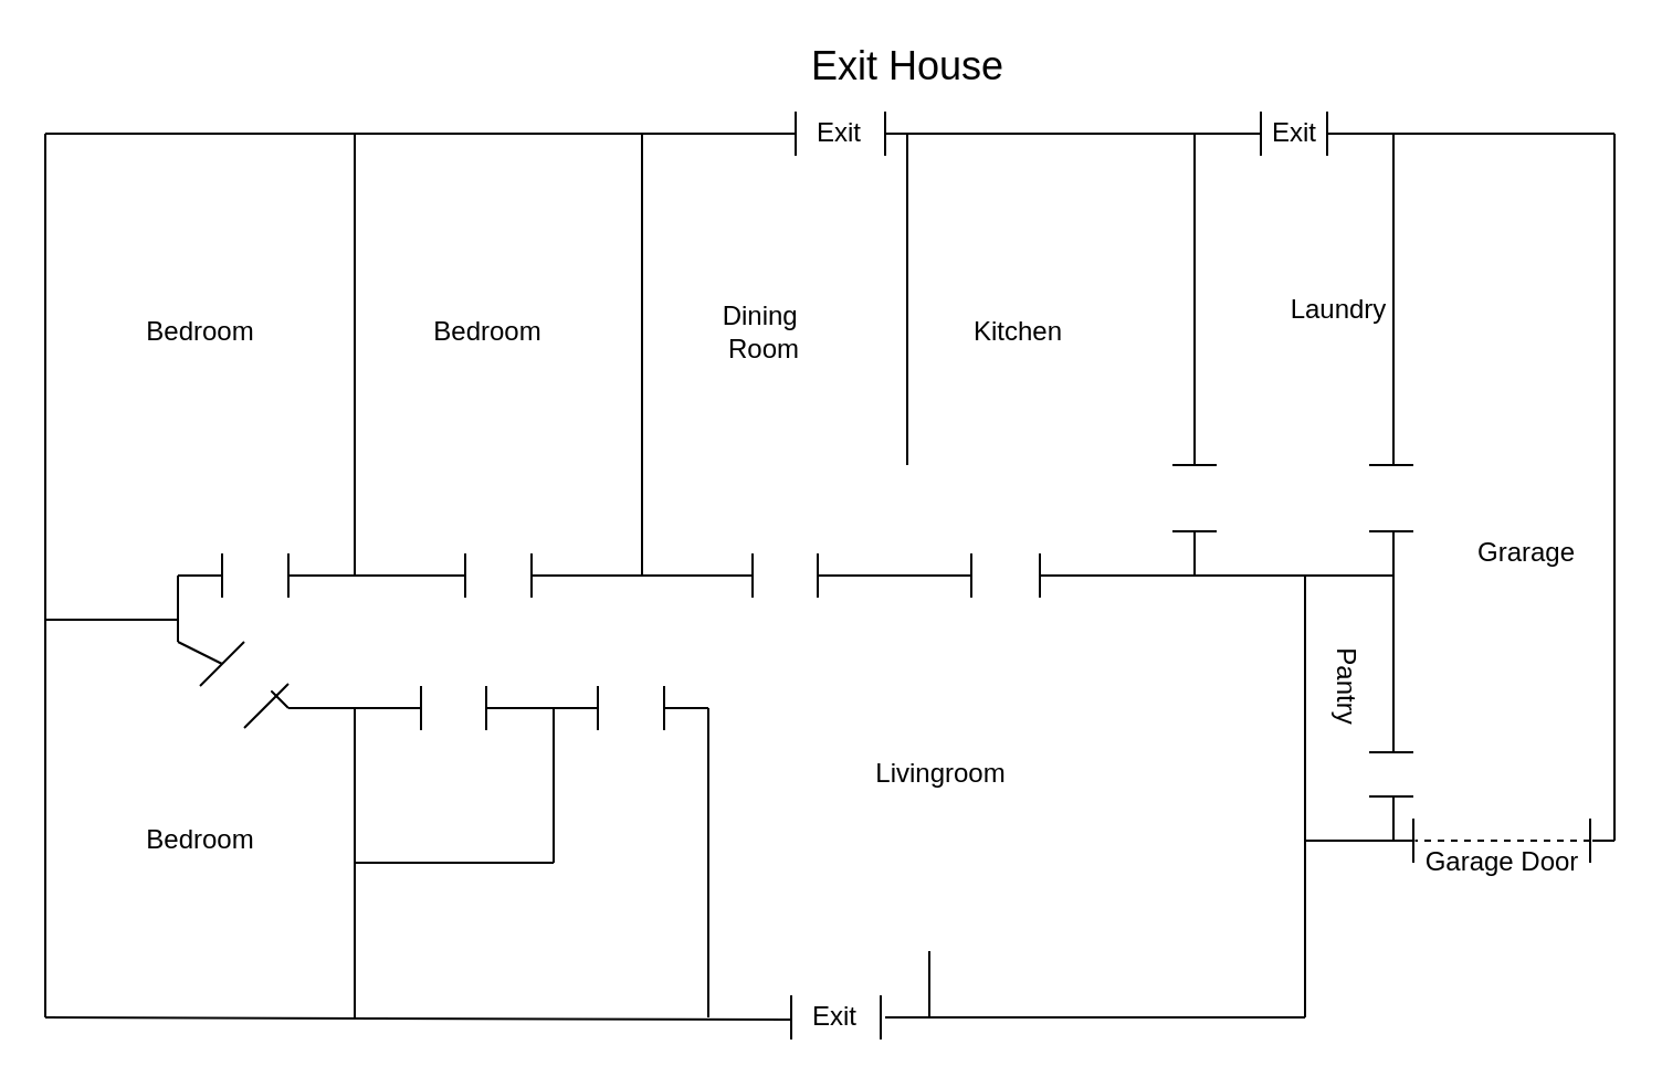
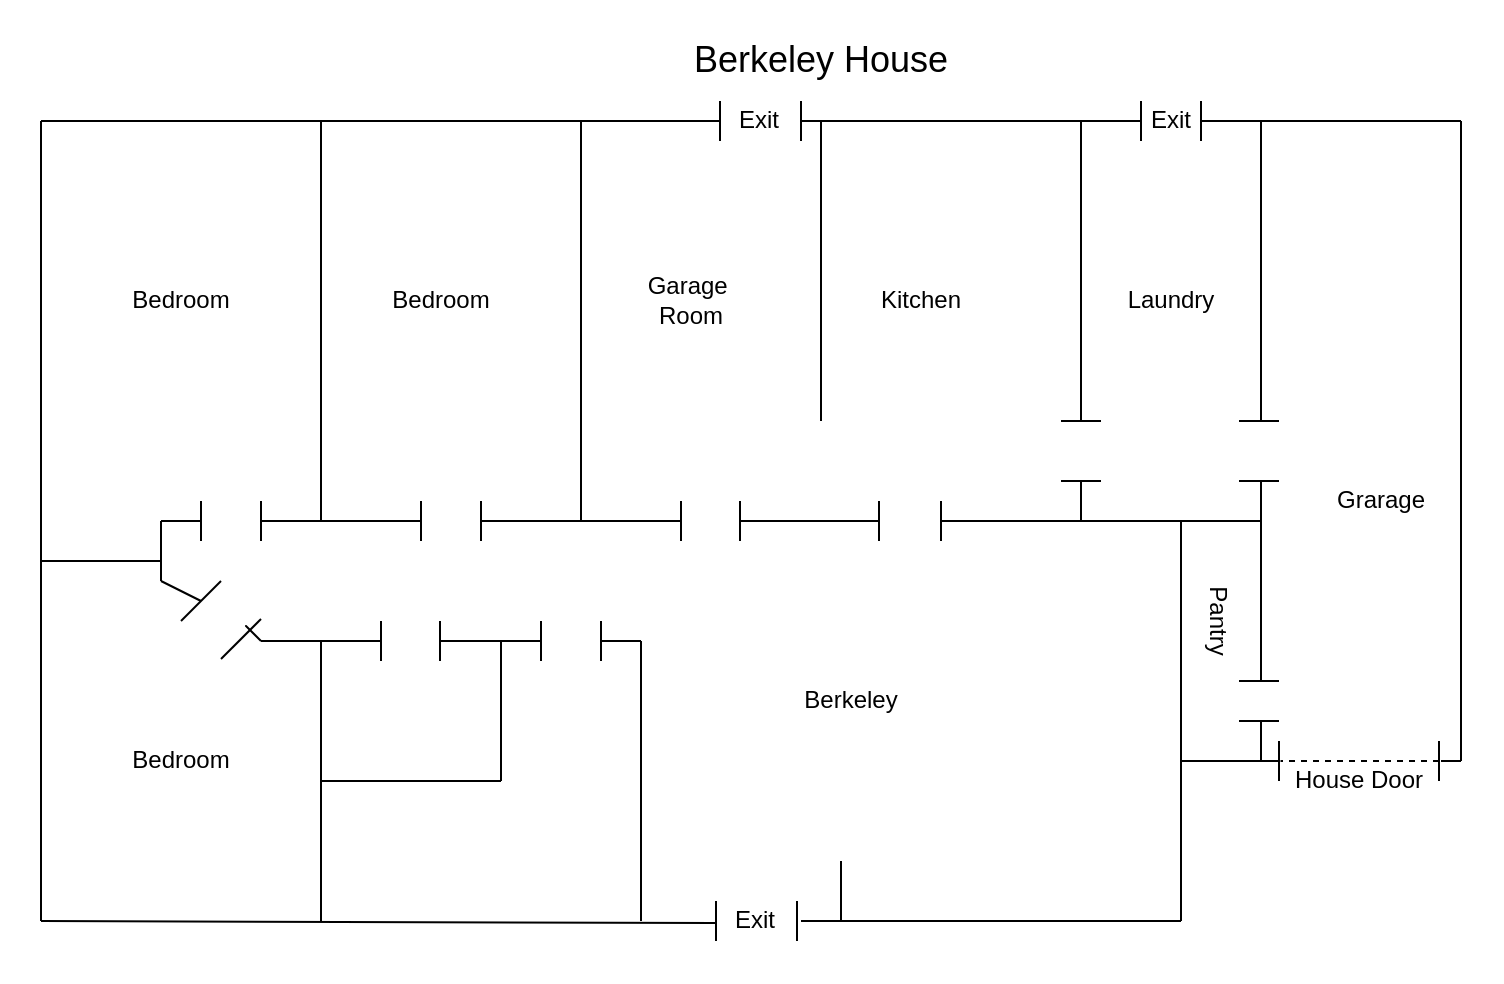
  <mxCell id="0" />
  <mxCell id="1" parent="0" />
- <mxCell id="2" value="&lt;font style=&quot;font-size: 18px&quot;&gt;Exit House&lt;/font&gt;" style="text;html=1;align=center;verticalAlign=middle;resizable=0;points=[];autosize=1;" parent="1" vertex="1"><mxGeometry x="340" y="20" width="140" height="20" as="geometry" /></mxCell>
+ <mxCell id="2" value="&lt;font style=&quot;font-size: 18px&quot;&gt;Berkeley House&lt;/font&gt;" style="text;html=1;align=center;verticalAlign=middle;resizable=0;points=[];autosize=1;" parent="1" vertex="1"><mxGeometry x="340" y="20" width="140" height="20" as="geometry" /></mxCell>
  <mxCell id="3" value="" style="endArrow=none;html=1;" parent="1" edge="1"><mxGeometry width="50" height="50" relative="1" as="geometry"><mxPoint x="639" y="390" as="sourcePoint" /><mxPoint x="639" y="370" as="targetPoint" /></mxGeometry></mxCell>
  <mxCell id="4" value="" style="endArrow=none;html=1;" parent="1" edge="1"><mxGeometry width="50" height="50" relative="1" as="geometry"><mxPoint x="719" y="390" as="sourcePoint" /><mxPoint x="719" y="370" as="targetPoint" /></mxGeometry></mxCell>
  <mxCell id="5" value="" style="endArrow=none;dashed=1;html=1;" parent="1" edge="1"><mxGeometry width="50" height="50" relative="1" as="geometry"><mxPoint x="719" y="380" as="sourcePoint" /><mxPoint x="639.75" y="380" as="targetPoint" /></mxGeometry></mxCell>
- <mxCell id="6" value="Garage Door" style="text;html=1;align=center;verticalAlign=middle;resizable=0;points=[];autosize=1;" parent="1" vertex="1"><mxGeometry x="639" y="380" width="80" height="20" as="geometry" /></mxCell>
+ <mxCell id="6" value="House Door" style="text;html=1;align=center;verticalAlign=middle;resizable=0;points=[];autosize=1;" parent="1" vertex="1"><mxGeometry x="639" y="380" width="80" height="20" as="geometry" /></mxCell>
  <mxCell id="7" value="" style="endArrow=none;html=1;" parent="1" edge="1"><mxGeometry width="50" height="50" relative="1" as="geometry"><mxPoint x="730" y="60" as="sourcePoint" /><mxPoint x="600" y="60" as="targetPoint" /></mxGeometry></mxCell>
  <mxCell id="8" value="" style="endArrow=none;html=1;" parent="1" edge="1"><mxGeometry width="50" height="50" relative="1" as="geometry"><mxPoint x="730" y="380" as="sourcePoint" /><mxPoint x="720" y="380" as="targetPoint" /></mxGeometry></mxCell>
  <mxCell id="9" value="" style="endArrow=none;html=1;" parent="1" edge="1"><mxGeometry width="50" height="50" relative="1" as="geometry"><mxPoint x="160" y="60" as="sourcePoint" /><mxPoint x="160" y="260" as="targetPoint" /></mxGeometry></mxCell>
  <mxCell id="10" value="" style="endArrow=none;html=1;" parent="1" edge="1"><mxGeometry width="50" height="50" relative="1" as="geometry"><mxPoint x="630" y="60" as="sourcePoint" /><mxPoint x="630" y="210" as="targetPoint" /></mxGeometry></mxCell>
  <mxCell id="11" value="" style="endArrow=none;html=1;" parent="1" edge="1"><mxGeometry width="50" height="50" relative="1" as="geometry"><mxPoint x="619" y="210" as="sourcePoint" /><mxPoint x="639" y="210" as="targetPoint" /></mxGeometry></mxCell>
  <mxCell id="12" value="" style="endArrow=none;html=1;" parent="1" edge="1"><mxGeometry width="50" height="50" relative="1" as="geometry"><mxPoint x="619" y="240" as="sourcePoint" /><mxPoint x="639" y="240" as="targetPoint" /></mxGeometry></mxCell>
  <mxCell id="13" value="" style="endArrow=none;html=1;" parent="1" edge="1"><mxGeometry width="50" height="50" relative="1" as="geometry"><mxPoint x="630" y="240" as="sourcePoint" /><mxPoint x="630" y="340" as="targetPoint" /></mxGeometry></mxCell>
  <mxCell id="14" value="" style="endArrow=none;html=1;" parent="1" edge="1"><mxGeometry width="50" height="50" relative="1" as="geometry"><mxPoint x="340" y="260" as="sourcePoint" /><mxPoint x="240" y="260" as="targetPoint" /></mxGeometry></mxCell>
  <mxCell id="15" value="" style="endArrow=none;html=1;" parent="1" edge="1"><mxGeometry width="50" height="50" relative="1" as="geometry"><mxPoint x="420" y="430" as="sourcePoint" /><mxPoint x="420" y="460" as="targetPoint" /></mxGeometry></mxCell>
  <mxCell id="16" value="Grarage" style="text;html=1;align=center;verticalAlign=middle;resizable=0;points=[];autosize=1;" parent="1" vertex="1"><mxGeometry x="660" y="240" width="60" height="20" as="geometry" /></mxCell>
  <mxCell id="17" value="" style="endArrow=none;html=1;exitX=0;exitY=0.55;exitDx=0;exitDy=0;exitPerimeter=0;" parent="1" source="39" edge="1"><mxGeometry width="50" height="50" relative="1" as="geometry"><mxPoint x="340" y="460" as="sourcePoint" /><mxPoint x="20" y="460" as="targetPoint" /></mxGeometry></mxCell>
  <mxCell id="18" value="" style="endArrow=none;html=1;" parent="1" edge="1"><mxGeometry width="50" height="50" relative="1" as="geometry"><mxPoint x="400" y="460" as="sourcePoint" /><mxPoint x="590" y="460" as="targetPoint" /></mxGeometry></mxCell>
  <mxCell id="19" value="" style="endArrow=none;html=1;" parent="1" edge="1"><mxGeometry width="50" height="50" relative="1" as="geometry"><mxPoint x="600" y="70" as="sourcePoint" /><mxPoint x="600" y="50" as="targetPoint" /></mxGeometry></mxCell>
  <mxCell id="20" value="" style="endArrow=none;html=1;" parent="1" edge="1"><mxGeometry width="50" height="50" relative="1" as="geometry"><mxPoint x="570" y="70" as="sourcePoint" /><mxPoint x="570" y="50" as="targetPoint" /></mxGeometry></mxCell>
  <mxCell id="21" value="" style="endArrow=none;html=1;" parent="1" edge="1"><mxGeometry width="50" height="50" relative="1" as="geometry"><mxPoint x="570" y="60" as="sourcePoint" /><mxPoint x="400" y="60" as="targetPoint" /></mxGeometry></mxCell>
  <mxCell id="22" value="Exit" style="text;html=1;align=center;verticalAlign=middle;resizable=0;points=[];autosize=1;" parent="1" vertex="1"><mxGeometry x="565" y="50" width="40" height="20" as="geometry" /></mxCell>
  <mxCell id="23" value="" style="endArrow=none;html=1;" parent="1" edge="1"><mxGeometry width="50" height="50" relative="1" as="geometry"><mxPoint x="619" y="360" as="sourcePoint" /><mxPoint x="639" y="360" as="targetPoint" /></mxGeometry></mxCell>
  <mxCell id="24" value="" style="endArrow=none;html=1;" parent="1" edge="1"><mxGeometry width="50" height="50" relative="1" as="geometry"><mxPoint x="630" y="360" as="sourcePoint" /><mxPoint x="630" y="380" as="targetPoint" /></mxGeometry></mxCell>
  <mxCell id="25" value="" style="endArrow=none;html=1;" parent="1" edge="1"><mxGeometry width="50" height="50" relative="1" as="geometry"><mxPoint x="730" y="60" as="sourcePoint" /><mxPoint x="730" y="380" as="targetPoint" /></mxGeometry></mxCell>
  <mxCell id="26" value="" style="endArrow=none;html=1;" parent="1" edge="1"><mxGeometry width="50" height="50" relative="1" as="geometry"><mxPoint x="398" y="470" as="sourcePoint" /><mxPoint x="398" y="450" as="targetPoint" /></mxGeometry></mxCell>
  <mxCell id="27" value="" style="endArrow=none;html=1;" parent="1" edge="1"><mxGeometry width="50" height="50" relative="1" as="geometry"><mxPoint x="357.5" y="470" as="sourcePoint" /><mxPoint x="357.5" y="450" as="targetPoint" /></mxGeometry></mxCell>
  <mxCell id="28" value="" style="endArrow=none;html=1;" parent="1" edge="1"><mxGeometry width="50" height="50" relative="1" as="geometry"><mxPoint x="340" y="270" as="sourcePoint" /><mxPoint x="340" y="250" as="targetPoint" /></mxGeometry></mxCell>
  <mxCell id="29" value="" style="endArrow=none;html=1;" parent="1" edge="1"><mxGeometry width="50" height="50" relative="1" as="geometry"><mxPoint x="369.5" y="270" as="sourcePoint" /><mxPoint x="369.5" y="250" as="targetPoint" /></mxGeometry></mxCell>
  <mxCell id="30" value="" style="endArrow=none;html=1;" parent="1" edge="1"><mxGeometry width="50" height="50" relative="1" as="geometry"><mxPoint x="439" y="260" as="sourcePoint" /><mxPoint x="370" y="260" as="targetPoint" /></mxGeometry></mxCell>
  <mxCell id="31" value="" style="endArrow=none;html=1;" parent="1" edge="1"><mxGeometry width="50" height="50" relative="1" as="geometry"><mxPoint x="439" y="270" as="sourcePoint" /><mxPoint x="439" y="250" as="targetPoint" /></mxGeometry></mxCell>
  <mxCell id="32" value="" style="endArrow=none;html=1;" parent="1" edge="1"><mxGeometry width="50" height="50" relative="1" as="geometry"><mxPoint x="290" y="60" as="sourcePoint" /><mxPoint x="290" y="260" as="targetPoint" /></mxGeometry></mxCell>
- <mxCell id="33" value="Livingroom" style="text;html=1;align=center;verticalAlign=middle;resizable=0;points=[];autosize=1;" parent="1" vertex="1"><mxGeometry x="390" y="340" width="70" height="20" as="geometry" /></mxCell>
+ <mxCell id="33" value="Berkeley" style="text;html=1;align=center;verticalAlign=middle;resizable=0;points=[];autosize=1;" parent="1" vertex="1"><mxGeometry x="390" y="340" width="70" height="20" as="geometry" /></mxCell>
  <mxCell id="34" value="Kitchen" style="text;html=1;align=center;verticalAlign=middle;resizable=0;points=[];autosize=1;" parent="1" vertex="1"><mxGeometry x="430" y="140" width="60" height="20" as="geometry" /></mxCell>
  <mxCell id="35" value="" style="endArrow=none;html=1;" parent="1" edge="1"><mxGeometry width="50" height="50" relative="1" as="geometry"><mxPoint x="470" y="270" as="sourcePoint" /><mxPoint x="470" y="250" as="targetPoint" /></mxGeometry></mxCell>
  <mxCell id="36" value="" style="endArrow=none;html=1;" parent="1" edge="1"><mxGeometry width="50" height="50" relative="1" as="geometry"><mxPoint x="540" y="60" as="sourcePoint" /><mxPoint x="540" y="210" as="targetPoint" /></mxGeometry></mxCell>
- <mxCell id="37" value="Laundry" style="text;html=1;align=center;verticalAlign=middle;resizable=0;points=[];autosize=1;" parent="1" vertex="1"><mxGeometry x="575" y="130" width="60" height="20" as="geometry" /></mxCell>
- <mxCell id="38" value="Dining&amp;nbsp;&lt;br&gt;Room" style="text;html=1;align=center;verticalAlign=middle;resizable=0;points=[];autosize=1;" parent="1" vertex="1"><mxGeometry x="320" y="135" width="50" height="30" as="geometry" /></mxCell>
+ <mxCell id="37" value="Laundry" style="text;html=1;align=center;verticalAlign=middle;resizable=0;points=[];autosize=1;" parent="1" vertex="1"><mxGeometry x="555" y="140" width="60" height="20" as="geometry" /></mxCell>
+ <mxCell id="38" value="Garage&amp;nbsp;&lt;br&gt;Room" style="text;html=1;align=center;verticalAlign=middle;resizable=0;points=[];autosize=1;" parent="1" vertex="1"><mxGeometry x="320" y="135" width="50" height="30" as="geometry" /></mxCell>
  <mxCell id="39" value="Exit" style="text;html=1;align=center;verticalAlign=middle;resizable=0;points=[];autosize=1;" parent="1" vertex="1"><mxGeometry x="357" y="450" width="40" height="20" as="geometry" /></mxCell>
  <mxCell id="40" value="" style="endArrow=none;html=1;" parent="1" edge="1"><mxGeometry width="50" height="50" relative="1" as="geometry"><mxPoint x="360" y="60" as="sourcePoint" /><mxPoint x="20" y="60" as="targetPoint" /></mxGeometry></mxCell>
  <mxCell id="41" value="" style="endArrow=none;html=1;" parent="1" edge="1"><mxGeometry width="50" height="50" relative="1" as="geometry"><mxPoint x="400" y="70" as="sourcePoint" /><mxPoint x="400" y="50" as="targetPoint" /></mxGeometry></mxCell>
  <mxCell id="42" value="" style="endArrow=none;html=1;" parent="1" edge="1"><mxGeometry width="50" height="50" relative="1" as="geometry"><mxPoint x="359.5" y="70" as="sourcePoint" /><mxPoint x="359.5" y="50" as="targetPoint" /></mxGeometry></mxCell>
  <mxCell id="43" value="Exit" style="text;html=1;align=center;verticalAlign=middle;resizable=0;points=[];autosize=1;" parent="1" vertex="1"><mxGeometry x="359" y="50" width="40" height="20" as="geometry" /></mxCell>
  <mxCell id="44" value="" style="endArrow=none;html=1;" parent="1" edge="1"><mxGeometry width="50" height="50" relative="1" as="geometry"><mxPoint x="530" y="210" as="sourcePoint" /><mxPoint x="550" y="210" as="targetPoint" /></mxGeometry></mxCell>
  <mxCell id="45" value="" style="endArrow=none;html=1;" parent="1" edge="1"><mxGeometry width="50" height="50" relative="1" as="geometry"><mxPoint x="530" y="240" as="sourcePoint" /><mxPoint x="550" y="240" as="targetPoint" /></mxGeometry></mxCell>
  <mxCell id="46" value="" style="endArrow=none;html=1;" parent="1" edge="1"><mxGeometry width="50" height="50" relative="1" as="geometry"><mxPoint x="590" y="260" as="sourcePoint" /><mxPoint x="590" y="460" as="targetPoint" /></mxGeometry></mxCell>
  <mxCell id="47" value="" style="endArrow=none;html=1;" parent="1" edge="1"><mxGeometry width="50" height="50" relative="1" as="geometry"><mxPoint x="630" y="260" as="sourcePoint" /><mxPoint x="470" y="260" as="targetPoint" /></mxGeometry></mxCell>
  <mxCell id="48" value="" style="endArrow=none;html=1;" parent="1" edge="1"><mxGeometry width="50" height="50" relative="1" as="geometry"><mxPoint x="410" y="60" as="sourcePoint" /><mxPoint x="410" y="210" as="targetPoint" /></mxGeometry></mxCell>
  <mxCell id="49" value="" style="endArrow=none;html=1;" parent="1" edge="1"><mxGeometry width="50" height="50" relative="1" as="geometry"><mxPoint x="20" y="60" as="sourcePoint" /><mxPoint x="20" y="460" as="targetPoint" /></mxGeometry></mxCell>
  <mxCell id="50" value="" style="endArrow=none;html=1;" parent="1" edge="1"><mxGeometry width="50" height="50" relative="1" as="geometry"><mxPoint x="210" y="260" as="sourcePoint" /><mxPoint x="130" y="260" as="targetPoint" /></mxGeometry></mxCell>
  <mxCell id="51" value="" style="endArrow=none;html=1;" parent="1" edge="1"><mxGeometry width="50" height="50" relative="1" as="geometry"><mxPoint x="240" y="270" as="sourcePoint" /><mxPoint x="240" y="250" as="targetPoint" /></mxGeometry></mxCell>
  <mxCell id="52" value="" style="endArrow=none;html=1;" parent="1" edge="1"><mxGeometry width="50" height="50" relative="1" as="geometry"><mxPoint x="210" y="270" as="sourcePoint" /><mxPoint x="210" y="250" as="targetPoint" /></mxGeometry></mxCell>
  <mxCell id="53" value="" style="endArrow=none;html=1;" parent="1" edge="1"><mxGeometry width="50" height="50" relative="1" as="geometry"><mxPoint x="130" y="270" as="sourcePoint" /><mxPoint x="130" y="250" as="targetPoint" /></mxGeometry></mxCell>
  <mxCell id="54" value="" style="endArrow=none;html=1;" parent="1" edge="1"><mxGeometry width="50" height="50" relative="1" as="geometry"><mxPoint x="100" y="270" as="sourcePoint" /><mxPoint x="100" y="250" as="targetPoint" /></mxGeometry></mxCell>
  <mxCell id="55" value="" style="endArrow=none;html=1;" parent="1" edge="1"><mxGeometry width="50" height="50" relative="1" as="geometry"><mxPoint x="80" y="280" as="sourcePoint" /><mxPoint x="20" y="280" as="targetPoint" /></mxGeometry></mxCell>
  <mxCell id="56" value="" style="endArrow=none;html=1;" parent="1" edge="1"><mxGeometry width="50" height="50" relative="1" as="geometry"><mxPoint x="80" y="280" as="sourcePoint" /><mxPoint x="80" y="260" as="targetPoint" /></mxGeometry></mxCell>
  <mxCell id="57" value="" style="endArrow=none;html=1;" parent="1" edge="1"><mxGeometry width="50" height="50" relative="1" as="geometry"><mxPoint x="80" y="260" as="sourcePoint" /><mxPoint x="100" y="260" as="targetPoint" /></mxGeometry></mxCell>
  <mxCell id="58" value="" style="endArrow=none;html=1;" parent="1" edge="1"><mxGeometry width="50" height="50" relative="1" as="geometry"><mxPoint x="80" y="290" as="sourcePoint" /><mxPoint x="80" y="280" as="targetPoint" /></mxGeometry></mxCell>
  <mxCell id="59" value="" style="endArrow=none;html=1;" parent="1" edge="1"><mxGeometry width="50" height="50" relative="1" as="geometry"><mxPoint x="100" y="300" as="sourcePoint" /><mxPoint x="80" y="290" as="targetPoint" /></mxGeometry></mxCell>
  <mxCell id="60" value="" style="endArrow=none;html=1;" parent="1" edge="1"><mxGeometry width="50" height="50" relative="1" as="geometry"><mxPoint x="160" y="320" as="sourcePoint" /><mxPoint x="160" y="460" as="targetPoint" /></mxGeometry></mxCell>
  <mxCell id="61" value="" style="endArrow=none;html=1;" parent="1" edge="1"><mxGeometry width="50" height="50" relative="1" as="geometry"><mxPoint x="130" y="320" as="sourcePoint" /><mxPoint x="190" y="320" as="targetPoint" /></mxGeometry></mxCell>
  <mxCell id="62" value="" style="endArrow=none;html=1;" parent="1" edge="1"><mxGeometry width="50" height="50" relative="1" as="geometry"><mxPoint x="90" y="310" as="sourcePoint" /><mxPoint x="110" y="290" as="targetPoint" /></mxGeometry></mxCell>
  <mxCell id="63" value="" style="endArrow=none;html=1;" parent="1" edge="1"><mxGeometry width="50" height="50" relative="1" as="geometry"><mxPoint x="130" y="320" as="sourcePoint" /><mxPoint x="130" y="320" as="targetPoint" /><Array as="points"><mxPoint x="120" y="310" /></Array></mxGeometry></mxCell>
  <mxCell id="64" value="" style="endArrow=none;html=1;" parent="1" edge="1"><mxGeometry width="50" height="50" relative="1" as="geometry"><mxPoint x="110" y="329" as="sourcePoint" /><mxPoint x="130" y="309" as="targetPoint" /></mxGeometry></mxCell>
  <mxCell id="65" value="Bedroom" style="text;html=1;align=center;verticalAlign=middle;resizable=0;points=[];autosize=1;" parent="1" vertex="1"><mxGeometry x="190" y="140" width="60" height="20" as="geometry" /></mxCell>
  <mxCell id="66" value="Bedroom" style="text;html=1;align=center;verticalAlign=middle;resizable=0;points=[];autosize=1;" parent="1" vertex="1"><mxGeometry x="60" y="140" width="60" height="20" as="geometry" /></mxCell>
  <mxCell id="67" value="Bedroom" style="text;html=1;align=center;verticalAlign=middle;resizable=0;points=[];autosize=1;" parent="1" vertex="1"><mxGeometry x="60" y="370" width="60" height="20" as="geometry" /></mxCell>
  <mxCell id="68" value="" style="endArrow=none;html=1;" parent="1" edge="1"><mxGeometry width="50" height="50" relative="1" as="geometry"><mxPoint x="320" y="320" as="sourcePoint" /><mxPoint x="320" y="460" as="targetPoint" /></mxGeometry></mxCell>
  <mxCell id="69" value="" style="endArrow=none;html=1;" parent="1" edge="1"><mxGeometry width="50" height="50" relative="1" as="geometry"><mxPoint x="190" y="330" as="sourcePoint" /><mxPoint x="190" y="310" as="targetPoint" /></mxGeometry></mxCell>
  <mxCell id="70" value="" style="endArrow=none;html=1;" parent="1" edge="1"><mxGeometry width="50" height="50" relative="1" as="geometry"><mxPoint x="219.5" y="330" as="sourcePoint" /><mxPoint x="219.5" y="310" as="targetPoint" /></mxGeometry></mxCell>
  <mxCell id="71" value="" style="endArrow=none;html=1;" parent="1" edge="1"><mxGeometry width="50" height="50" relative="1" as="geometry"><mxPoint x="220" y="320" as="sourcePoint" /><mxPoint x="270" y="320" as="targetPoint" /></mxGeometry></mxCell>
  <mxCell id="72" value="" style="endArrow=none;html=1;" parent="1" edge="1"><mxGeometry width="50" height="50" relative="1" as="geometry"><mxPoint x="160" y="390" as="sourcePoint" /><mxPoint x="250" y="390" as="targetPoint" /></mxGeometry></mxCell>
  <mxCell id="73" value="" style="endArrow=none;html=1;" parent="1" edge="1"><mxGeometry width="50" height="50" relative="1" as="geometry"><mxPoint x="250" y="320" as="sourcePoint" /><mxPoint x="250" y="390" as="targetPoint" /></mxGeometry></mxCell>
  <mxCell id="74" value="" style="endArrow=none;html=1;" parent="1" edge="1"><mxGeometry width="50" height="50" relative="1" as="geometry"><mxPoint x="270" y="330" as="sourcePoint" /><mxPoint x="270" y="310" as="targetPoint" /></mxGeometry></mxCell>
  <mxCell id="75" value="" style="endArrow=none;html=1;" parent="1" edge="1"><mxGeometry width="50" height="50" relative="1" as="geometry"><mxPoint x="300" y="330" as="sourcePoint" /><mxPoint x="300" y="310" as="targetPoint" /></mxGeometry></mxCell>
  <mxCell id="76" value="" style="endArrow=none;html=1;" parent="1" edge="1"><mxGeometry width="50" height="50" relative="1" as="geometry"><mxPoint x="300" y="320" as="sourcePoint" /><mxPoint x="320" y="320" as="targetPoint" /></mxGeometry></mxCell>
  <mxCell id="77" value="" style="endArrow=none;html=1;" edge="1" parent="1"><mxGeometry width="50" height="50" relative="1" as="geometry"><mxPoint x="540" y="240" as="sourcePoint" /><mxPoint x="540" y="260" as="targetPoint" /></mxGeometry></mxCell>
  <mxCell id="78" value="" style="endArrow=none;html=1;" edge="1" parent="1"><mxGeometry width="50" height="50" relative="1" as="geometry"><mxPoint x="590" y="380" as="sourcePoint" /><mxPoint x="639" y="380" as="targetPoint" /></mxGeometry></mxCell>
  <mxCell id="79" value="" style="endArrow=none;html=1;" edge="1" parent="1"><mxGeometry width="50" height="50" relative="1" as="geometry"><mxPoint x="619" y="340" as="sourcePoint" /><mxPoint x="639" y="340" as="targetPoint" /></mxGeometry></mxCell>
  <mxCell id="80" value="Pantry" style="text;html=1;align=center;verticalAlign=middle;resizable=0;points=[];autosize=1;rotation=90;" vertex="1" parent="1"><mxGeometry x="584" y="300" width="50" height="20" as="geometry" /></mxCell>
